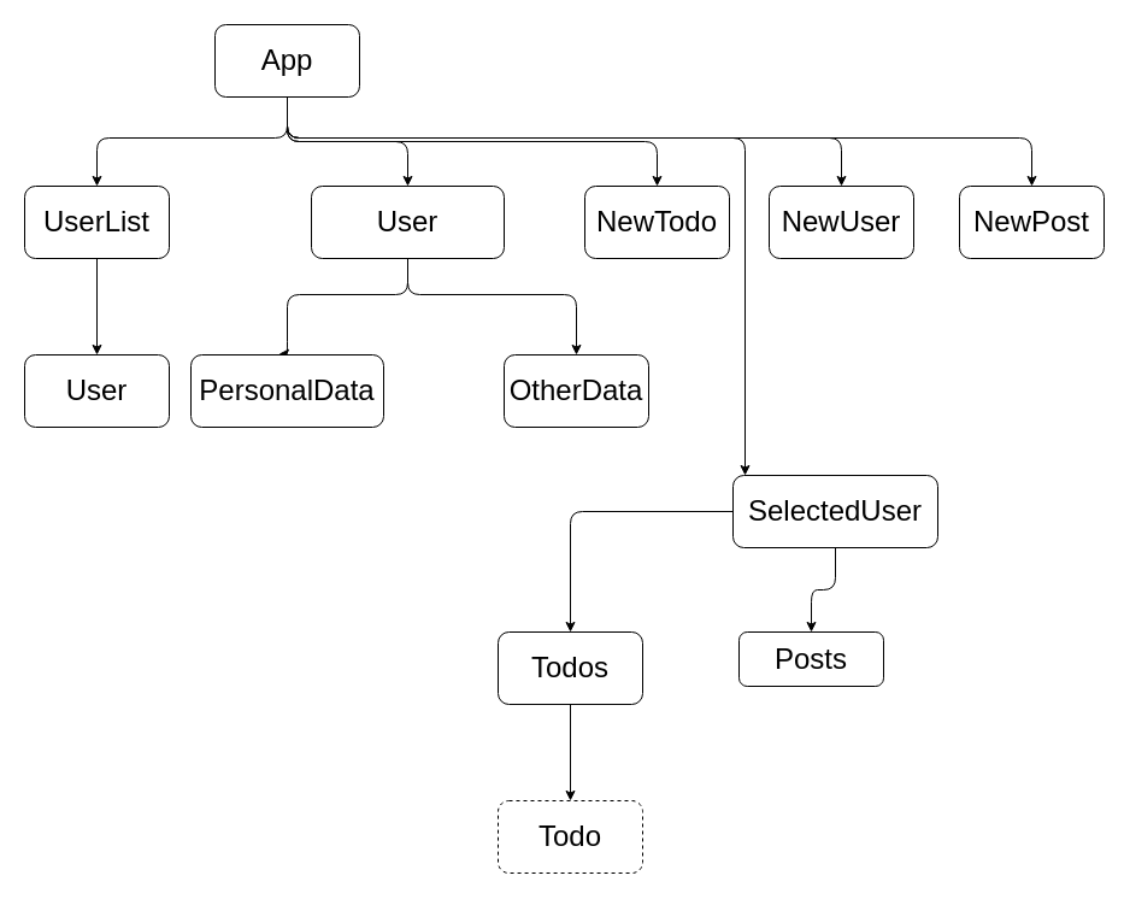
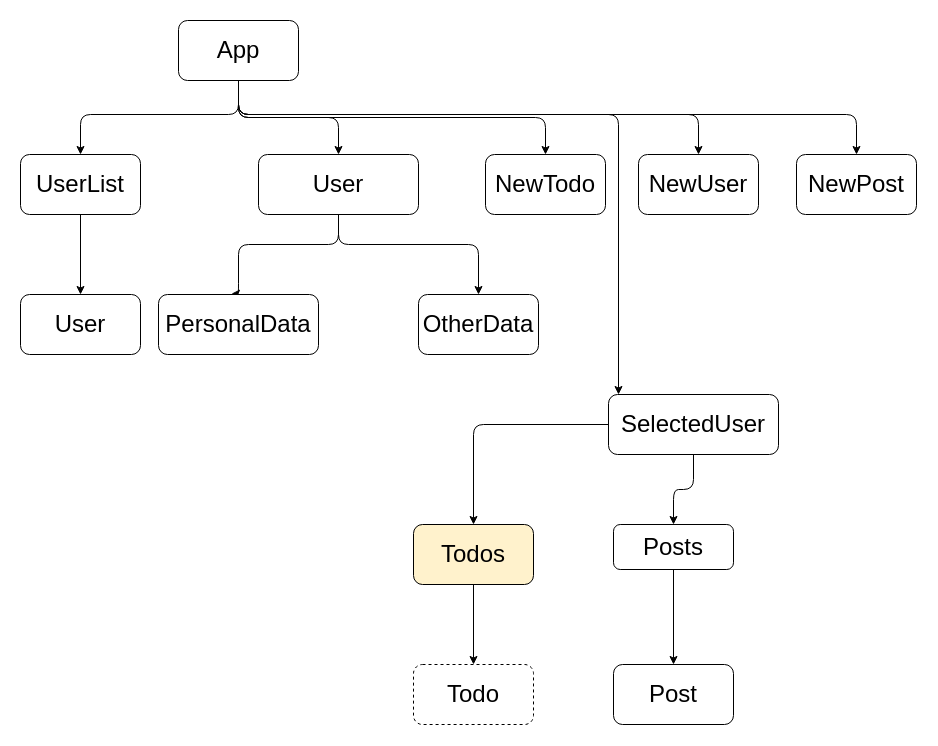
  <mxCell id="0" />
  <mxCell id="1" parent="0" />
  <mxCell id="2" style="edgeStyle=orthogonalEdgeStyle;rounded=1;orthogonalLoop=1;jettySize=auto;html=1;exitX=0.5;exitY=1;exitDx=0;exitDy=0;" edge="1" parent="1" source="3" target="8"><mxGeometry relative="1" as="geometry" /></mxCell>
  <mxCell id="3" value="&lt;font style=&quot;font-size: 24px&quot;&gt;App&lt;/font&gt;" style="rounded=1;whiteSpace=wrap;html=1;" vertex="1" parent="1"><mxGeometry x="178" y="20" width="120" height="60" as="geometry" /></mxCell>
  <mxCell id="4" value="" style="edgeStyle=orthogonalEdgeStyle;rounded=1;orthogonalLoop=1;jettySize=auto;html=1;" edge="1" parent="1" source="5" target="10"><mxGeometry relative="1" as="geometry" /></mxCell>
  <mxCell id="5" value="&lt;font style=&quot;font-size: 24px&quot;&gt;UserList&lt;/font&gt;" style="rounded=1;whiteSpace=wrap;html=1;" vertex="1" parent="1"><mxGeometry x="20" y="154" width="120" height="60" as="geometry" /></mxCell>
  <mxCell id="6" value="" style="edgeStyle=orthogonalEdgeStyle;rounded=1;orthogonalLoop=1;jettySize=auto;html=1;" edge="1" parent="1" source="8" target="12"><mxGeometry relative="1" as="geometry"><Array as="points"><mxPoint x="338" y="244" /><mxPoint x="478" y="244" /></Array></mxGeometry></mxCell>
  <mxCell id="7" value="" style="edgeStyle=orthogonalEdgeStyle;rounded=1;orthogonalLoop=1;jettySize=auto;html=1;fontSize=24;entryX=0.5;entryY=0;entryDx=0;entryDy=0;exitX=0.5;exitY=1;exitDx=0;exitDy=0;" edge="1" parent="1" source="3" target="15"><mxGeometry relative="1" as="geometry"><Array as="points"><mxPoint x="238" y="117" /><mxPoint x="545" y="117" /></Array></mxGeometry></mxCell>
  <mxCell id="8" value="&lt;font style=&quot;font-size: 24px&quot;&gt;User&lt;br&gt;&lt;/font&gt;" style="rounded=1;whiteSpace=wrap;html=1;" vertex="1" parent="1"><mxGeometry x="258" y="154" width="160" height="60" as="geometry" /></mxCell>
  <mxCell id="9" value="" style="endArrow=classic;html=1;exitX=0.5;exitY=1;exitDx=0;exitDy=0;entryX=0.5;entryY=0;entryDx=0;entryDy=0;" edge="1" parent="1" source="3" target="5"><mxGeometry width="50" height="50" relative="1" as="geometry"><mxPoint x="368" y="224" as="sourcePoint" /><mxPoint x="418" y="174" as="targetPoint" /><Array as="points"><mxPoint x="238" y="114" /><mxPoint x="80" y="114" /></Array></mxGeometry></mxCell>
  <mxCell id="10" value="&lt;font style=&quot;font-size: 24px&quot;&gt;User&lt;/font&gt;" style="whiteSpace=wrap;html=1;rounded=1;" vertex="1" parent="1"><mxGeometry x="20" y="294" width="120" height="60" as="geometry" /></mxCell>
  <mxCell id="11" value="" style="edgeStyle=orthogonalEdgeStyle;rounded=1;orthogonalLoop=1;jettySize=auto;html=1;entryX=0.456;entryY=-0.013;entryDx=0;entryDy=0;entryPerimeter=0;" edge="1" parent="1" target="13"><mxGeometry relative="1" as="geometry"><mxPoint x="338" y="214" as="sourcePoint" /><Array as="points"><mxPoint x="338" y="244" /><mxPoint x="238" y="244" /><mxPoint x="238" y="293" /></Array></mxGeometry></mxCell>
  <mxCell id="12" value="OtherData" style="whiteSpace=wrap;html=1;rounded=1;fontSize=24;" vertex="1" parent="1"><mxGeometry x="418" y="294" width="120" height="60" as="geometry" /></mxCell>
  <mxCell id="13" value="PersonalData" style="whiteSpace=wrap;html=1;rounded=1;fontSize=24;" vertex="1" parent="1"><mxGeometry x="158" y="294" width="160" height="60" as="geometry" /></mxCell>
  <mxCell id="14" value="" style="edgeStyle=orthogonalEdgeStyle;rounded=1;orthogonalLoop=1;jettySize=auto;html=1;fontSize=24;entryX=0.5;entryY=0;entryDx=0;entryDy=0;" edge="1" parent="1" target="18"><mxGeometry relative="1" as="geometry"><mxPoint x="238" y="94" as="sourcePoint" /><Array as="points"><mxPoint x="238" y="114" /><mxPoint x="698" y="114" /></Array></mxGeometry></mxCell>
  <mxCell id="15" value="NewTodo" style="whiteSpace=wrap;html=1;rounded=1;fontSize=24;" vertex="1" parent="1"><mxGeometry x="485" y="154" width="120" height="60" as="geometry" /></mxCell>
  <mxCell id="16" value="" style="edgeStyle=orthogonalEdgeStyle;rounded=1;orthogonalLoop=1;jettySize=auto;html=1;fontSize=24;" edge="1" parent="1" target="19"><mxGeometry relative="1" as="geometry"><mxPoint x="238" y="94" as="sourcePoint" /><Array as="points"><mxPoint x="238" y="114" /><mxPoint x="856" y="114" /></Array></mxGeometry></mxCell>
  <mxCell id="17" value="" style="edgeStyle=orthogonalEdgeStyle;rounded=1;orthogonalLoop=1;jettySize=auto;html=1;fontSize=24;" edge="1" parent="1" target="21"><mxGeometry relative="1" as="geometry"><mxPoint x="238" y="94" as="sourcePoint" /><Array as="points"><mxPoint x="238" y="114" /><mxPoint x="618" y="114" /></Array></mxGeometry></mxCell>
  <mxCell id="18" value="NewUser" style="whiteSpace=wrap;html=1;rounded=1;fontSize=24;" vertex="1" parent="1"><mxGeometry x="638" y="154" width="120" height="60" as="geometry" /></mxCell>
  <mxCell id="19" value="NewPost" style="whiteSpace=wrap;html=1;rounded=1;fontSize=24;" vertex="1" parent="1"><mxGeometry x="796" y="154" width="120" height="60" as="geometry" /></mxCell>
  <mxCell id="20" value="" style="edgeStyle=orthogonalEdgeStyle;rounded=1;orthogonalLoop=1;jettySize=auto;html=1;fontSize=24;" edge="1" parent="1" source="21" target="24"><mxGeometry relative="1" as="geometry" /></mxCell>
  <mxCell id="21" value="SelectedUser" style="whiteSpace=wrap;html=1;rounded=1;fontSize=24;" vertex="1" parent="1"><mxGeometry x="608" y="394" width="170" height="60" as="geometry" /></mxCell>
  <mxCell id="22" value="" style="edgeStyle=orthogonalEdgeStyle;rounded=1;orthogonalLoop=1;jettySize=auto;html=1;fontSize=24;exitX=0.5;exitY=1;exitDx=0;exitDy=0;" edge="1" parent="1" source="21" target="26"><mxGeometry relative="1" as="geometry" /></mxCell>
  <mxCell id="23" value="" style="edgeStyle=orthogonalEdgeStyle;rounded=1;orthogonalLoop=1;jettySize=auto;html=1;fontSize=24;" edge="1" parent="1" source="24" target="27"><mxGeometry relative="1" as="geometry" /></mxCell>
- <mxCell id="24" value="Todos" style="whiteSpace=wrap;html=1;rounded=1;fontSize=24;" vertex="1" parent="1"><mxGeometry x="413" y="524" width="120" height="60" as="geometry" /></mxCell>
+ <mxCell id="24" value="Todos" style="whiteSpace=wrap;html=1;rounded=1;fontSize=24;fillColor=#fff2cc;" vertex="1" parent="1"><mxGeometry x="413" y="524" width="120" height="60" as="geometry" /></mxCell>
+ <mxCell id="25" value="" style="edgeStyle=orthogonalEdgeStyle;rounded=1;orthogonalLoop=1;jettySize=auto;html=1;fontSize=24;" edge="1" parent="1" source="26" target="28"><mxGeometry relative="1" as="geometry" /></mxCell>
  <mxCell id="26" value="Posts" style="whiteSpace=wrap;html=1;rounded=1;fontSize=24;" vertex="1" parent="1"><mxGeometry x="613" y="524" width="120" height="45" as="geometry" /></mxCell>
  <mxCell id="27" value="Todo" style="whiteSpace=wrap;html=1;rounded=1;fontSize=24;dashed=1;" vertex="1" parent="1"><mxGeometry x="413" y="664" width="120" height="60" as="geometry" /></mxCell>
+ <mxCell id="28" value="Post" style="whiteSpace=wrap;html=1;rounded=1;fontSize=24;" vertex="1" parent="1"><mxGeometry x="613" y="664" width="120" height="60" as="geometry" /></mxCell>
